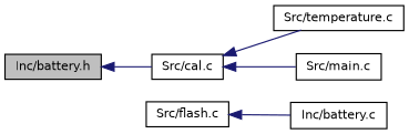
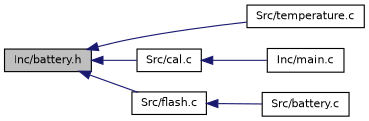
  digraph {
    rankdir=LR
    node [color=black fillcolor=white fontname=Helvetica fontsize=10 shape=record style=filled]
    edge [color=midnightblue dir=back fontname=Helvetica fontsize=10 labelfontname=Helvetica labelfontsize=10 style=solid]
    n1 [fillcolor=grey75 fontcolor=black height=0.2 label="Inc/battery.h" width=0.4]
    n2 [height=0.2 label="Src/cal.c" width=0.4]
    n3 [height=0.2 label="Src/flash.c" width=0.4]
    n4 [height=0.2 label="Src/temperature.c" width=0.4]
-   n5 [height=0.2 label="Inc/battery.c" width=0.4]
-   n6 [height=0.2 label="Src/main.c" width=0.4]
+   n5 [height=0.2 label="Src/battery.c" width=0.4]
+   n6 [height=0.2 label="Inc/main.c" width=0.4]
    n1 -> n2
-   n2 -> n4
+   n1 -> n3
+   n1 -> n4
    n2 -> n6
    n3 -> n5
  }
